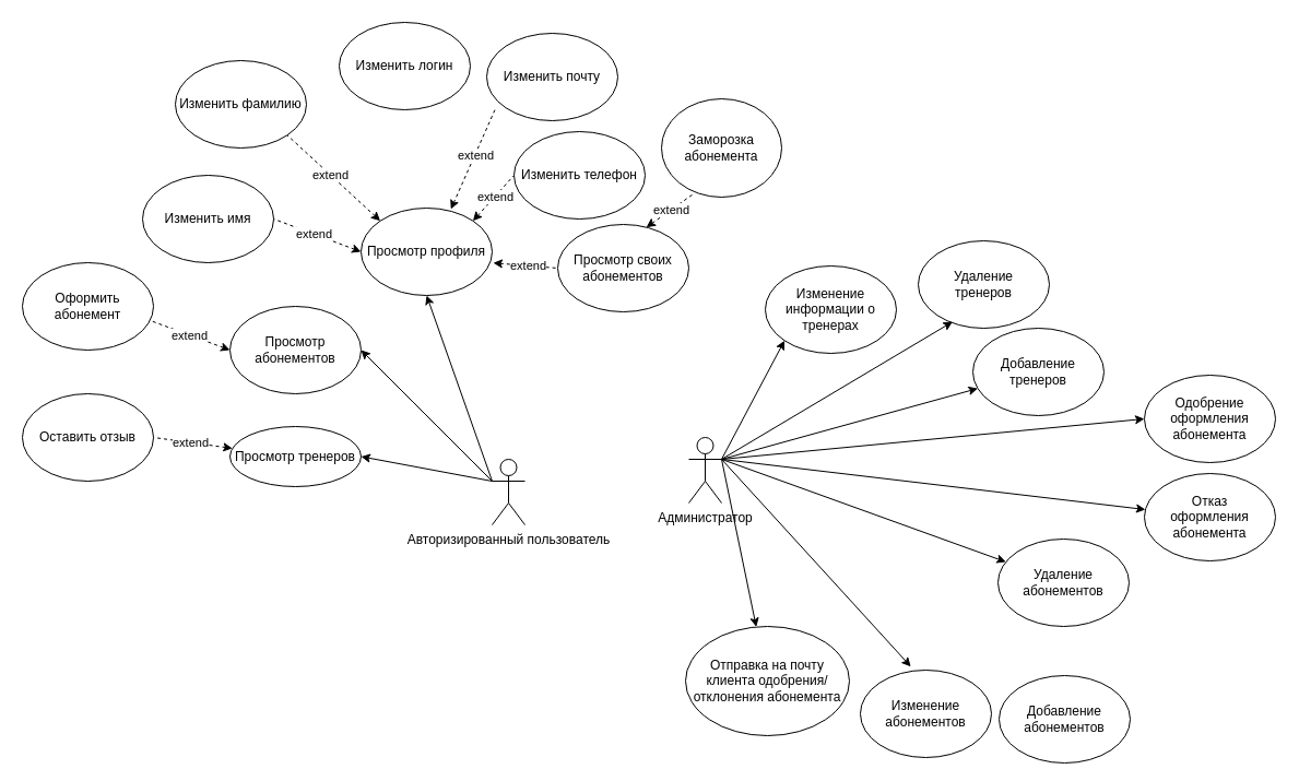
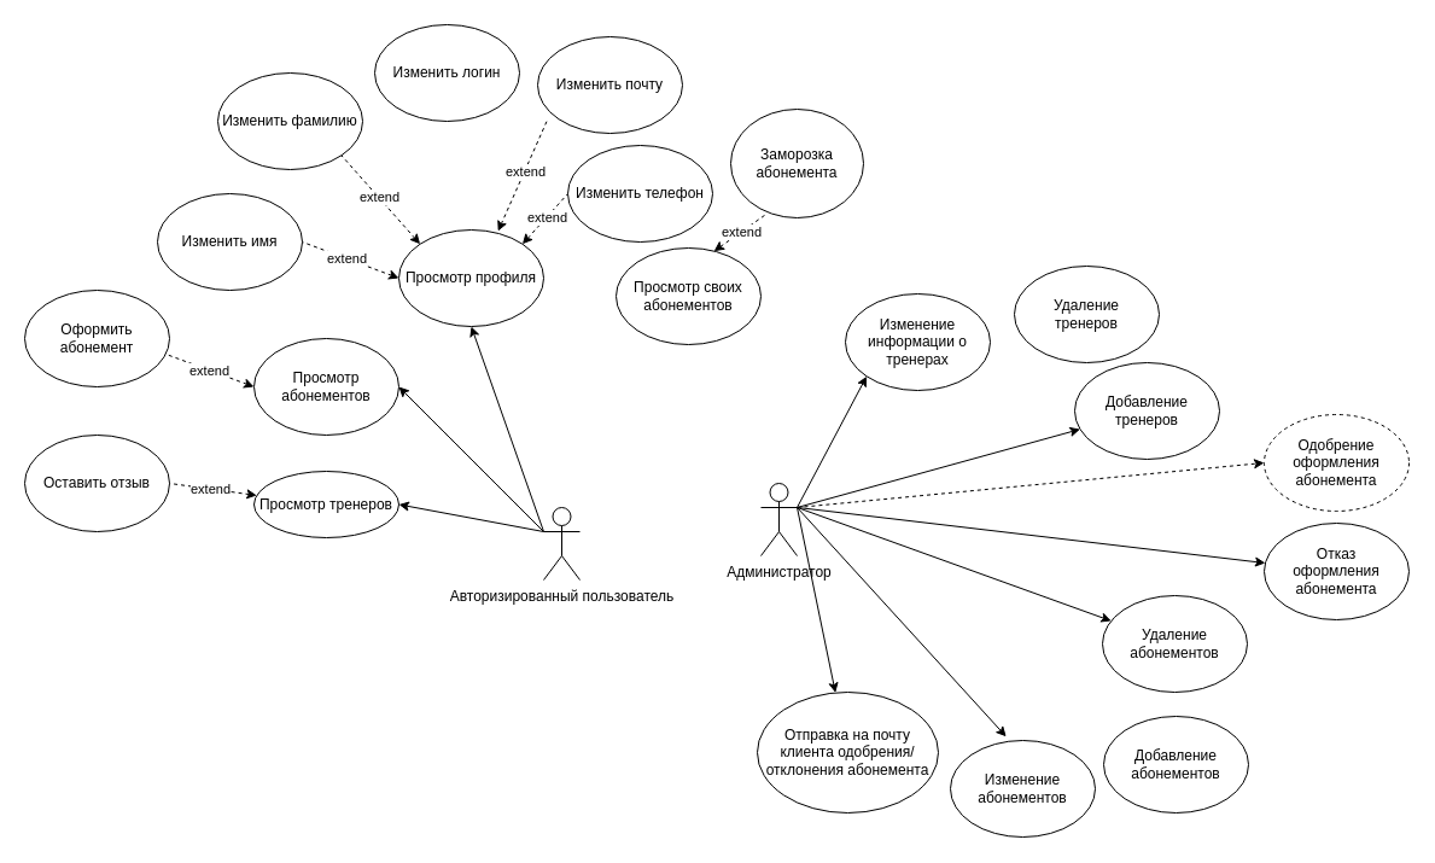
  <mxCell id="0" />
  <mxCell id="1" parent="0" />
  <mxCell id="2" value="Авторизированный пользователь" style="shape=umlActor;verticalLabelPosition=bottom;verticalAlign=top;html=1;outlineConnect=0;" parent="1" vertex="1"><mxGeometry x="450" y="420" width="30" height="60" as="geometry" /></mxCell>
  <mxCell id="3" value="Просмотр абонементов" style="ellipse;whiteSpace=wrap;html=1;" parent="1" vertex="1"><mxGeometry x="210" y="280" width="120" height="80" as="geometry" /></mxCell>
  <mxCell id="4" value="Просмотр тренеров" style="ellipse;whiteSpace=wrap;html=1;" parent="1" vertex="1"><mxGeometry x="210" y="390" width="120" height="55" as="geometry" /></mxCell>
  <mxCell id="5" value="Оставить отзыв" style="ellipse;whiteSpace=wrap;html=1;" parent="1" vertex="1"><mxGeometry x="20" y="360" width="120" height="80" as="geometry" /></mxCell>
  <mxCell id="6" value="Просмотр профиля" style="ellipse;whiteSpace=wrap;html=1;" parent="1" vertex="1"><mxGeometry x="330" y="190" width="120" height="80" as="geometry" /></mxCell>
  <mxCell id="7" value="Изменить имя" style="ellipse;whiteSpace=wrap;html=1;" parent="1" vertex="1"><mxGeometry x="130" y="160" width="120" height="80" as="geometry" /></mxCell>
- <mxCell id="8" value="Изменить фамилию" style="ellipse;whiteSpace=wrap;html=1;" parent="1" vertex="1"><mxGeometry x="160" y="55" width="120" height="80" as="geometry" /></mxCell>
+ <mxCell id="8" value="Изменить фамилию" style="ellipse;whiteSpace=wrap;html=1;" parent="1" vertex="1"><mxGeometry x="180" y="60" width="120" height="80" as="geometry" /></mxCell>
  <mxCell id="9" value="Изменить логин" style="ellipse;whiteSpace=wrap;html=1;" parent="1" vertex="1"><mxGeometry x="310" y="20" width="120" height="80" as="geometry" /></mxCell>
  <mxCell id="10" value="Изменить почту" style="ellipse;whiteSpace=wrap;html=1;" parent="1" vertex="1"><mxGeometry x="445" y="30" width="120" height="80" as="geometry" /></mxCell>
  <mxCell id="11" value="Изменить телефон" style="ellipse;whiteSpace=wrap;html=1;" parent="1" vertex="1"><mxGeometry x="470" y="120" width="120" height="80" as="geometry" /></mxCell>
  <mxCell id="12" value="" style="endArrow=none;html=1;rounded=0;entryX=1;entryY=0.5;entryDx=0;entryDy=0;exitX=0;exitY=0.5;exitDx=0;exitDy=0;startArrow=classic;startFill=1;endFill=0;dashed=1;" parent="1" source="6" target="7" edge="1"><mxGeometry width="50" height="50" relative="1" as="geometry"><mxPoint x="530" y="380" as="sourcePoint" /><mxPoint x="580" y="330" as="targetPoint" /></mxGeometry></mxCell>
  <mxCell id="13" value="extend" style="edgeLabel;html=1;align=center;verticalAlign=middle;resizable=0;points=[];" parent="12" vertex="1" connectable="0"><mxGeometry x="0.067" relative="1" as="geometry"><mxPoint as="offset" /></mxGeometry></mxCell>
  <mxCell id="14" value="" style="endArrow=none;html=1;rounded=0;entryX=1;entryY=1;entryDx=0;entryDy=0;exitX=0;exitY=0;exitDx=0;exitDy=0;endFill=0;startArrow=classic;startFill=1;dashed=1;" parent="1" source="6" target="8" edge="1"><mxGeometry width="50" height="50" relative="1" as="geometry"><mxPoint x="340" y="240" as="sourcePoint" /><mxPoint x="260" y="210" as="targetPoint" /></mxGeometry></mxCell>
  <mxCell id="15" value="extend" style="edgeLabel;html=1;align=center;verticalAlign=middle;resizable=0;points=[];" parent="14" vertex="1" connectable="0"><mxGeometry x="0.067" relative="1" as="geometry"><mxPoint as="offset" /></mxGeometry></mxCell>
  <mxCell id="16" value="" style="endArrow=none;html=1;rounded=0;exitX=0.685;exitY=0.013;exitDx=0;exitDy=0;exitPerimeter=0;entryX=0.07;entryY=0.851;entryDx=0;entryDy=0;entryPerimeter=0;startArrow=classic;startFill=1;endFill=0;dashed=1;" parent="1" source="6" target="10" edge="1"><mxGeometry width="50" height="50" relative="1" as="geometry"><mxPoint x="394" y="202" as="sourcePoint" /><mxPoint x="384" y="110" as="targetPoint" /></mxGeometry></mxCell>
  <mxCell id="17" value="extend" style="edgeLabel;html=1;align=center;verticalAlign=middle;resizable=0;points=[];" parent="16" vertex="1" connectable="0"><mxGeometry x="0.067" relative="1" as="geometry"><mxPoint as="offset" /></mxGeometry></mxCell>
  <mxCell id="18" value="" style="endArrow=none;html=1;rounded=0;exitX=1;exitY=0;exitDx=0;exitDy=0;entryX=0;entryY=0.5;entryDx=0;entryDy=0;startArrow=classic;startFill=1;endFill=0;dashed=1;" parent="1" source="6" target="11" edge="1"><mxGeometry width="50" height="50" relative="1" as="geometry"><mxPoint x="422" y="201" as="sourcePoint" /><mxPoint x="463" y="108" as="targetPoint" /></mxGeometry></mxCell>
  <mxCell id="19" value="extend" style="edgeLabel;html=1;align=center;verticalAlign=middle;resizable=0;points=[];" parent="18" vertex="1" connectable="0"><mxGeometry x="0.067" relative="1" as="geometry"><mxPoint as="offset" /></mxGeometry></mxCell>
  <mxCell id="20" value="" style="endArrow=classic;html=1;rounded=0;entryX=0.5;entryY=1;entryDx=0;entryDy=0;exitX=0;exitY=0.333;exitDx=0;exitDy=0;exitPerimeter=0;" parent="1" source="2" target="6" edge="1"><mxGeometry width="50" height="50" relative="1" as="geometry"><mxPoint x="510" y="460" as="sourcePoint" /><mxPoint x="560" y="410" as="targetPoint" /></mxGeometry></mxCell>
  <mxCell id="21" value="" style="endArrow=classic;html=1;rounded=0;entryX=1;entryY=0.5;entryDx=0;entryDy=0;" parent="1" target="3" edge="1"><mxGeometry width="50" height="50" relative="1" as="geometry"><mxPoint x="450" y="440" as="sourcePoint" /><mxPoint x="400" y="280" as="targetPoint" /></mxGeometry></mxCell>
  <mxCell id="22" value="" style="endArrow=classic;html=1;rounded=0;entryX=1;entryY=0.5;entryDx=0;entryDy=0;" parent="1" target="4" edge="1"><mxGeometry width="50" height="50" relative="1" as="geometry"><mxPoint x="450" y="440" as="sourcePoint" /><mxPoint x="340" y="330" as="targetPoint" /></mxGeometry></mxCell>
  <mxCell id="23" value="Администратор" style="shape=umlActor;verticalLabelPosition=bottom;verticalAlign=top;html=1;outlineConnect=0;" parent="1" vertex="1"><mxGeometry x="630" y="400" width="30" height="60" as="geometry" /></mxCell>
  <mxCell id="24" value="" style="endArrow=none;html=1;rounded=0;entryX=1;entryY=0.5;entryDx=0;entryDy=0;startArrow=classic;startFill=1;endFill=0;dashed=1;" parent="1" source="4" target="5" edge="1"><mxGeometry width="50" height="50" relative="1" as="geometry"><mxPoint x="340" y="240" as="sourcePoint" /><mxPoint x="260" y="210" as="targetPoint" /></mxGeometry></mxCell>
  <mxCell id="25" value="extend" style="edgeLabel;html=1;align=center;verticalAlign=middle;resizable=0;points=[];" parent="24" vertex="1" connectable="0"><mxGeometry x="0.067" relative="1" as="geometry"><mxPoint as="offset" /></mxGeometry></mxCell>
  <mxCell id="26" value="" style="endArrow=classic;html=1;rounded=0;exitX=1;exitY=0.333;exitDx=0;exitDy=0;exitPerimeter=0;" parent="1" source="23" target="36" edge="1"><mxGeometry width="50" height="50" relative="1" as="geometry"><mxPoint x="737" y="433" as="sourcePoint" /><mxPoint x="838.967" y="506.891" as="targetPoint" /></mxGeometry></mxCell>
  <mxCell id="27" value="Заморозка &lt;br&gt;абонемента" style="ellipse;whiteSpace=wrap;html=1;" parent="1" vertex="1"><mxGeometry x="605" y="90" width="110" height="90" as="geometry" /></mxCell>
  <mxCell id="28" value="Оформить абонемент" style="ellipse;whiteSpace=wrap;html=1;" parent="1" vertex="1"><mxGeometry x="20" y="240" width="120" height="80" as="geometry" /></mxCell>
  <mxCell id="29" value="" style="endArrow=none;html=1;rounded=0;entryX=0.993;entryY=0.672;entryDx=0;entryDy=0;startArrow=classic;startFill=1;endFill=0;dashed=1;entryPerimeter=0;exitX=0;exitY=0.5;exitDx=0;exitDy=0;" parent="1" source="3" target="28" edge="1"><mxGeometry width="50" height="50" relative="1" as="geometry"><mxPoint x="223" y="427" as="sourcePoint" /><mxPoint x="150" y="410" as="targetPoint" /></mxGeometry></mxCell>
  <mxCell id="30" value="extend" style="edgeLabel;html=1;align=center;verticalAlign=middle;resizable=0;points=[];" parent="29" vertex="1" connectable="0"><mxGeometry x="0.067" relative="1" as="geometry"><mxPoint as="offset" /></mxGeometry></mxCell>
  <mxCell id="31" value="Просмотр своих абонементов" style="ellipse;whiteSpace=wrap;html=1;" parent="1" vertex="1"><mxGeometry x="510" y="205" width="120" height="80" as="geometry" /></mxCell>
- <mxCell id="32" value="" style="endArrow=none;html=1;rounded=0;exitX=1.008;exitY=0.628;exitDx=0;exitDy=0;entryX=0;entryY=0.5;entryDx=0;entryDy=0;startArrow=classic;startFill=1;endFill=0;dashed=1;exitPerimeter=0;" parent="1" source="6" target="31" edge="1"><mxGeometry width="50" height="50" relative="1" as="geometry"><mxPoint x="442" y="212" as="sourcePoint" /><mxPoint x="480" y="170" as="targetPoint" /></mxGeometry></mxCell>
- <mxCell id="33" value="extend" style="edgeLabel;html=1;align=center;verticalAlign=middle;resizable=0;points=[];" parent="32" vertex="1" connectable="0"><mxGeometry x="0.067" relative="1" as="geometry"><mxPoint as="offset" /></mxGeometry></mxCell>
  <mxCell id="34" value="" style="endArrow=none;html=1;rounded=0;exitX=0.676;exitY=0.033;exitDx=0;exitDy=0;entryX=0.266;entryY=0.967;entryDx=0;entryDy=0;startArrow=classic;startFill=1;endFill=0;dashed=1;exitPerimeter=0;entryPerimeter=0;" parent="1" source="31" target="27" edge="1"><mxGeometry width="50" height="50" relative="1" as="geometry"><mxPoint x="461" y="250" as="sourcePoint" /><mxPoint x="520" y="255" as="targetPoint" /></mxGeometry></mxCell>
  <mxCell id="35" value="extend" style="edgeLabel;html=1;align=center;verticalAlign=middle;resizable=0;points=[];" parent="34" vertex="1" connectable="0"><mxGeometry x="0.067" relative="1" as="geometry"><mxPoint as="offset" /></mxGeometry></mxCell>
  <mxCell id="36" value="Отправка на почту клиента одобрения/отклонения абонемента" style="ellipse;whiteSpace=wrap;html=1;" vertex="1" parent="1"><mxGeometry x="627" y="573" width="150" height="100" as="geometry" /></mxCell>
- <mxCell id="37" value="Добавление абонементов" style="ellipse;whiteSpace=wrap;html=1;" vertex="1" parent="1"><mxGeometry x="914" y="618" width="120" height="80" as="geometry" /></mxCell>
+ <mxCell id="37" value="Добавление абонементов" style="ellipse;whiteSpace=wrap;html=1;" vertex="1" parent="1"><mxGeometry x="914" y="593" width="120" height="80" as="geometry" /></mxCell>
  <mxCell id="38" value="Удаление абонементов" style="ellipse;whiteSpace=wrap;html=1;" vertex="1" parent="1"><mxGeometry x="913" y="493" width="120" height="80" as="geometry" /></mxCell>
  <mxCell id="39" value="Изменение абонементов" style="ellipse;whiteSpace=wrap;html=1;" vertex="1" parent="1"><mxGeometry x="787" y="613" width="120" height="80" as="geometry" /></mxCell>
  <mxCell id="40" value="Добавление тренеров" style="ellipse;whiteSpace=wrap;html=1;" vertex="1" parent="1"><mxGeometry x="890" y="300" width="120" height="80" as="geometry" /></mxCell>
  <mxCell id="41" value="Удаление &lt;br&gt;тренеров" style="ellipse;whiteSpace=wrap;html=1;" vertex="1" parent="1"><mxGeometry x="840" y="220" width="120" height="80" as="geometry" /></mxCell>
  <mxCell id="42" value="Изменение информации о тренерах" style="ellipse;whiteSpace=wrap;html=1;" vertex="1" parent="1"><mxGeometry x="700" y="243" width="120" height="80" as="geometry" /></mxCell>
  <mxCell id="43" value="Отказ &lt;br&gt;оформления абонемента" style="ellipse;whiteSpace=wrap;html=1;" vertex="1" parent="1"><mxGeometry x="1047" y="433" width="120" height="80" as="geometry" /></mxCell>
- <mxCell id="44" value="Одобрение оформления абонемента" style="ellipse;whiteSpace=wrap;html=1;" vertex="1" parent="1"><mxGeometry x="1047" y="343" width="120" height="80" as="geometry" /></mxCell>
+ <mxCell id="44" value="Одобрение оформления абонемента" style="ellipse;whiteSpace=wrap;html=1;dashed=1;" vertex="1" parent="1"><mxGeometry x="1047" y="343" width="120" height="80" as="geometry" /></mxCell>
  <mxCell id="45" value="" style="endArrow=classic;html=1;rounded=0;exitX=1;exitY=0.333;exitDx=0;exitDy=0;exitPerimeter=0;entryX=0.385;entryY=-0.04;entryDx=0;entryDy=0;entryPerimeter=0;" edge="1" parent="1" source="23" target="39"><mxGeometry width="50" height="50" relative="1" as="geometry"><mxPoint x="797" y="423" as="sourcePoint" /><mxPoint x="732" y="585" as="targetPoint" /></mxGeometry></mxCell>
  <mxCell id="46" value="" style="endArrow=classic;html=1;rounded=0;exitX=1;exitY=0.333;exitDx=0;exitDy=0;exitPerimeter=0;" edge="1" parent="1" source="23" target="38"><mxGeometry width="50" height="50" relative="1" as="geometry"><mxPoint x="817" y="413" as="sourcePoint" /><mxPoint x="843" y="620" as="targetPoint" /></mxGeometry></mxCell>
  <mxCell id="47" value="" style="endArrow=classic;html=1;rounded=0;exitX=1;exitY=0.333;exitDx=0;exitDy=0;exitPerimeter=0;entryX=0;entryY=1;entryDx=0;entryDy=0;" edge="1" parent="1" source="23" target="42"><mxGeometry width="50" height="50" relative="1" as="geometry"><mxPoint x="670" y="430" as="sourcePoint" /><mxPoint x="930" y="524" as="targetPoint" /></mxGeometry></mxCell>
- <mxCell id="48" value="" style="endArrow=classic;html=1;rounded=0;exitX=1;exitY=0.333;exitDx=0;exitDy=0;exitPerimeter=0;entryX=0.262;entryY=0.926;entryDx=0;entryDy=0;entryPerimeter=0;" edge="1" parent="1" source="23" target="41"><mxGeometry width="50" height="50" relative="1" as="geometry"><mxPoint x="670" y="430" as="sourcePoint" /><mxPoint x="790" y="321" as="targetPoint" /></mxGeometry></mxCell>
  <mxCell id="49" value="" style="endArrow=classic;html=1;rounded=0;exitX=1;exitY=0.333;exitDx=0;exitDy=0;exitPerimeter=0;" edge="1" parent="1" source="23" target="40"><mxGeometry width="50" height="50" relative="1" as="geometry"><mxPoint x="670" y="430" as="sourcePoint" /><mxPoint x="918" y="287" as="targetPoint" /></mxGeometry></mxCell>
- <mxCell id="50" value="" style="endArrow=classic;html=1;rounded=0;exitX=1;exitY=0.333;exitDx=0;exitDy=0;exitPerimeter=0;entryX=0;entryY=0.5;entryDx=0;entryDy=0;" edge="1" parent="1" source="23" target="44"><mxGeometry width="50" height="50" relative="1" as="geometry"><mxPoint x="670" y="430" as="sourcePoint" /><mxPoint x="905" y="365" as="targetPoint" /></mxGeometry></mxCell>
+ <mxCell id="50" value="" style="endArrow=classic;html=1;rounded=0;exitX=1;exitY=0.333;exitDx=0;exitDy=0;exitPerimeter=0;entryX=0;entryY=0.5;entryDx=0;entryDy=0;dashed=1;" edge="1" parent="1" source="23" target="44"><mxGeometry width="50" height="50" relative="1" as="geometry"><mxPoint x="670" y="430" as="sourcePoint" /><mxPoint x="905" y="365" as="targetPoint" /></mxGeometry></mxCell>
  <mxCell id="51" value="" style="endArrow=classic;html=1;rounded=0;exitX=1;exitY=0.333;exitDx=0;exitDy=0;exitPerimeter=0;" edge="1" parent="1" source="23" target="43"><mxGeometry width="50" height="50" relative="1" as="geometry"><mxPoint x="670" y="430" as="sourcePoint" /><mxPoint x="1057" y="393" as="targetPoint" /></mxGeometry></mxCell>
